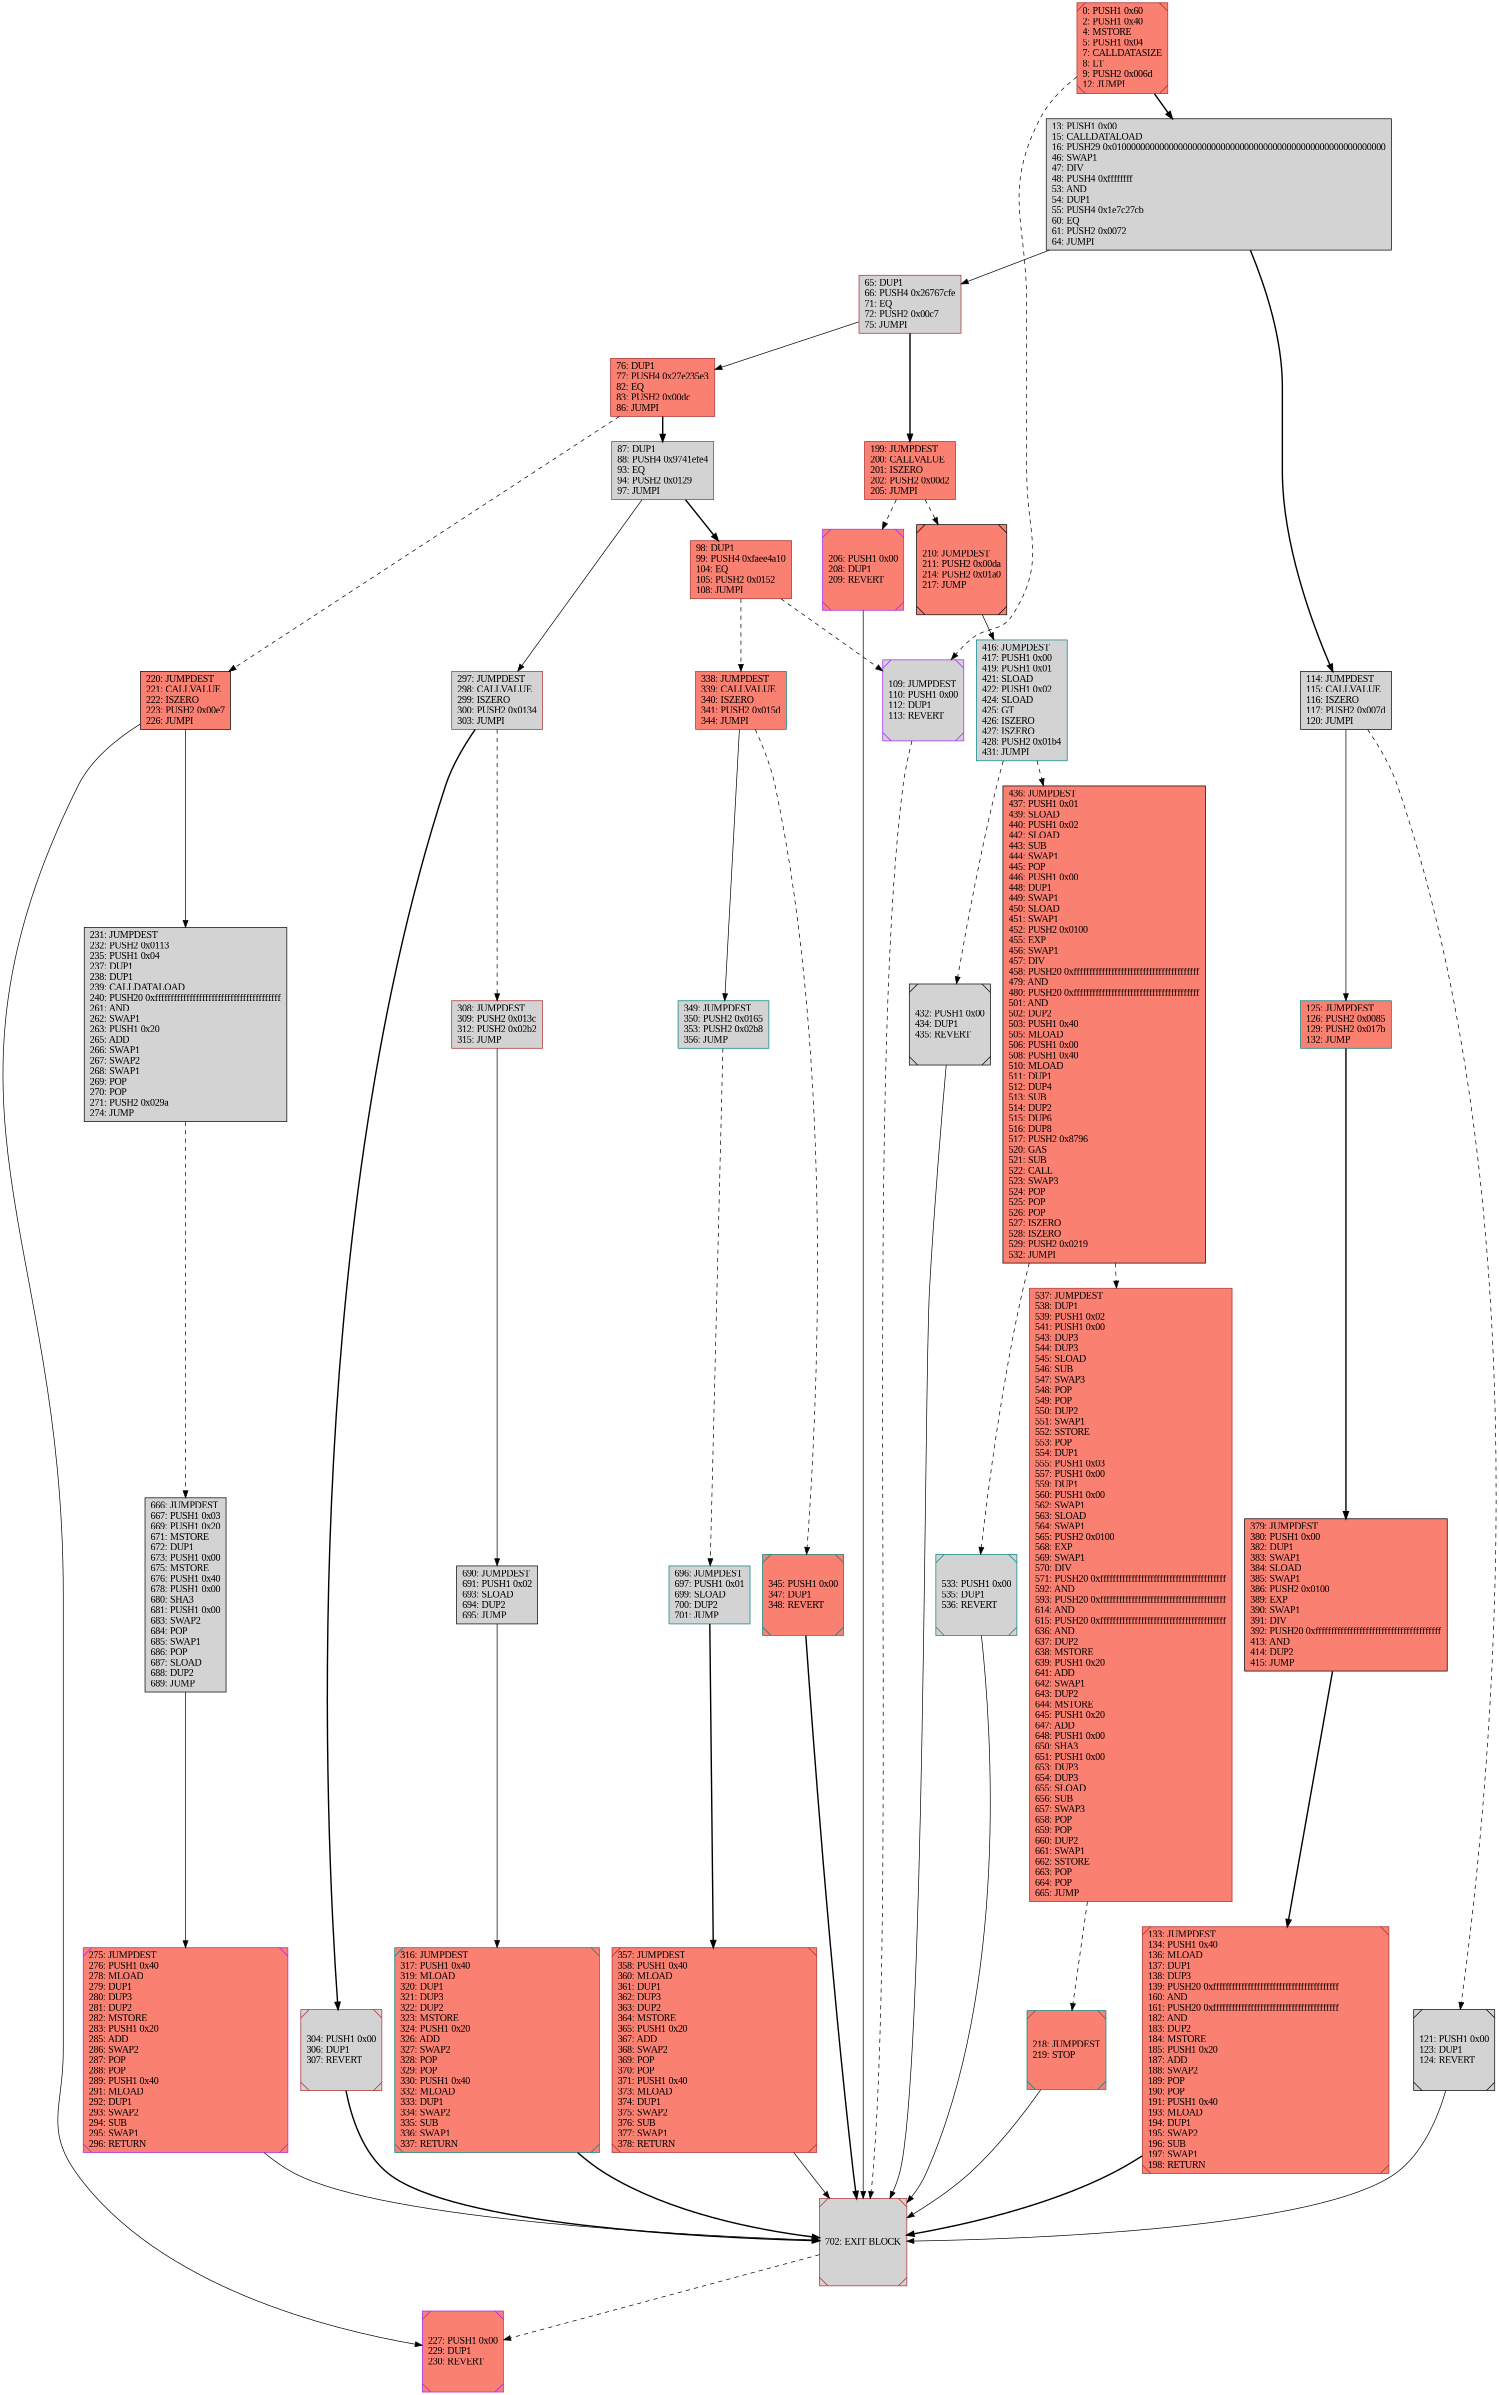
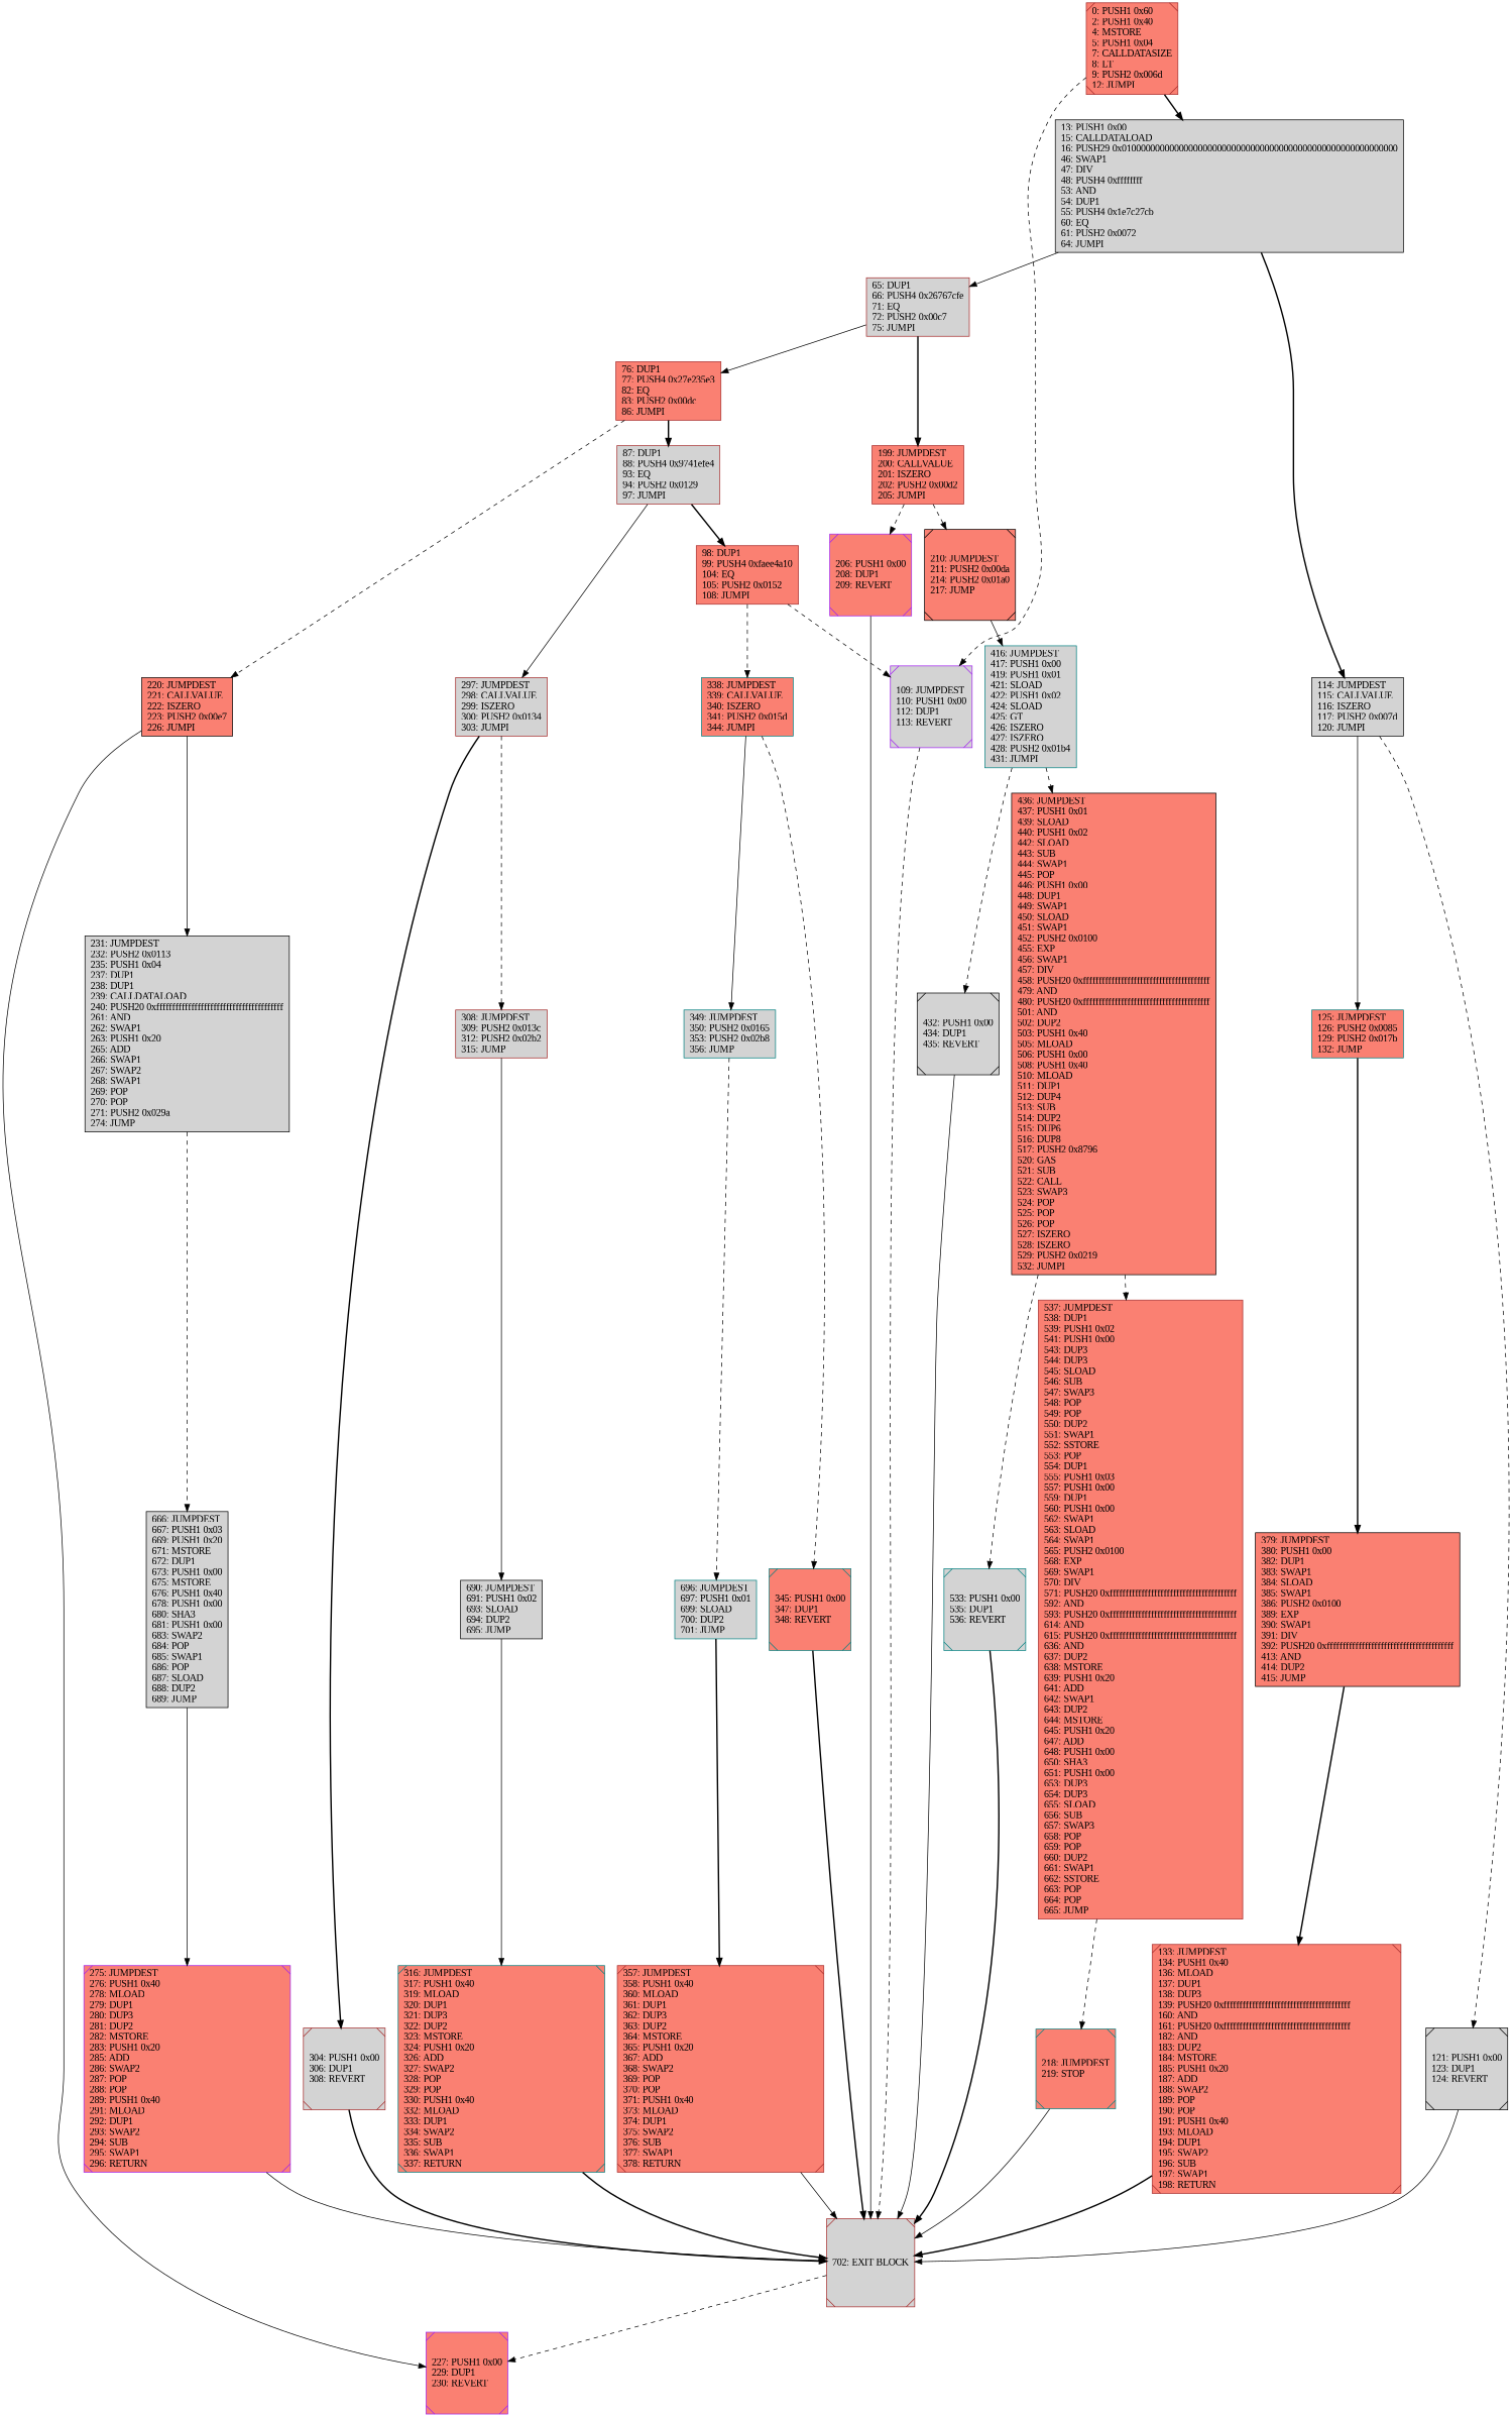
  digraph {
    fontname="Liberation Serif"
    rankdir=UD
    node [color=brown fillcolor=salmon fontcolor=black fontname="Liberation Serif" shape=box style=filled]
    edge [fontname="Liberation Serif" style=dashed]
    n1 [color=black fillcolor=lightgrey label="666: JUMPDEST\l667: PUSH1 0x03\l669: PUSH1 0x20\l671: MSTORE\l672: DUP1\l673: PUSH1 0x00\l675: MSTORE\l676: PUSH1 0x40\l678: PUSH1 0x00\l680: SHA3\l681: PUSH1 0x00\l683: SWAP2\l684: POP\l685: SWAP1\l686: POP\l687: SLOAD\l688: DUP2\l689: JUMP\l"]
    n2 [color=purple label="275: JUMPDEST\l276: PUSH1 0x40\l278: MLOAD\l279: DUP1\l280: DUP3\l281: DUP2\l282: MSTORE\l283: PUSH1 0x20\l285: ADD\l286: SWAP2\l287: POP\l288: POP\l289: PUSH1 0x40\l291: MLOAD\l292: DUP1\l293: SWAP2\l294: SUB\l295: SWAP1\l296: RETURN\l" shape=Msquare]
    n3 [fillcolor=lightgrey label="702: EXIT BLOCK\l" shape=Msquare]
    n4 [label="537: JUMPDEST\l538: DUP1\l539: PUSH1 0x02\l541: PUSH1 0x00\l543: DUP3\l544: DUP3\l545: SLOAD\l546: SUB\l547: SWAP3\l548: POP\l549: POP\l550: DUP2\l551: SWAP1\l552: SSTORE\l553: POP\l554: DUP1\l555: PUSH1 0x03\l557: PUSH1 0x00\l559: DUP1\l560: PUSH1 0x00\l562: SWAP1\l563: SLOAD\l564: SWAP1\l565: PUSH2 0x0100\l568: EXP\l569: SWAP1\l570: DIV\l571: PUSH20 0xffffffffffffffffffffffffffffffffffffffff\l592: AND\l593: PUSH20 0xffffffffffffffffffffffffffffffffffffffff\l614: AND\l615: PUSH20 0xffffffffffffffffffffffffffffffffffffffff\l636: AND\l637: DUP2\l638: MSTORE\l639: PUSH1 0x20\l641: ADD\l642: SWAP1\l643: DUP2\l644: MSTORE\l645: PUSH1 0x20\l647: ADD\l648: PUSH1 0x00\l650: SHA3\l651: PUSH1 0x00\l653: DUP3\l654: DUP3\l655: SLOAD\l656: SUB\l657: SWAP3\l658: POP\l659: POP\l660: DUP2\l661: SWAP1\l662: SSTORE\l663: POP\l664: POP\l665: JUMP\l"]
    n5 [color=teal label="218: JUMPDEST\l219: STOP\l" shape=Msquare]
    n6 [color=purple label="227: PUSH1 0x00\l229: DUP1\l230: REVERT\l" shape=Msquare]
    n7 [color=teal label="338: JUMPDEST\l339: CALLVALUE\l340: ISZERO\l341: PUSH2 0x015d\l344: JUMPI\l"]
    n8 [color=teal fillcolor=lightgrey label="349: JUMPDEST\l350: PUSH2 0x0165\l353: PUSH2 0x02b8\l356: JUMP\l"]
    n9 [color=teal label="345: PUSH1 0x00\l347: DUP1\l348: REVERT\l" shape=Msquare]
    n10 [color=teal fillcolor=lightgrey label="696: JUMPDEST\l697: PUSH1 0x01\l699: SLOAD\l700: DUP2\l701: JUMP\l"]
    n11 [color=black fillcolor=lightgrey label="231: JUMPDEST\l232: PUSH2 0x0113\l235: PUSH1 0x04\l237: DUP1\l238: DUP1\l239: CALLDATALOAD\l240: PUSH20 0xffffffffffffffffffffffffffffffffffffffff\l261: AND\l262: SWAP1\l263: PUSH1 0x20\l265: ADD\l266: SWAP1\l267: SWAP2\l268: SWAP1\l269: POP\l270: POP\l271: PUSH2 0x029a\l274: JUMP\l"]
    n12 [label="199: JUMPDEST\l200: CALLVALUE\l201: ISZERO\l202: PUSH2 0x00d2\l205: JUMPI\l"]
    n13 [color=purple label="206: PUSH1 0x00\l208: DUP1\l209: REVERT\l" shape=Msquare]
    n14 [color=black label="210: JUMPDEST\l211: PUSH2 0x00da\l214: PUSH2 0x01a0\l217: JUMP\l" shape=Msquare]
    n15 [color=teal fillcolor=lightgrey label="416: JUMPDEST\l417: PUSH1 0x00\l419: PUSH1 0x01\l421: SLOAD\l422: PUSH1 0x02\l424: SLOAD\l425: GT\l426: ISZERO\l427: ISZERO\l428: PUSH2 0x01b4\l431: JUMPI\l"]
    n16 [color=black label="220: JUMPDEST\l221: CALLVALUE\l222: ISZERO\l223: PUSH2 0x00e7\l226: JUMPI\l"]
    n17 [color=black label="379: JUMPDEST\l380: PUSH1 0x00\l382: DUP1\l383: SWAP1\l384: SLOAD\l385: SWAP1\l386: PUSH2 0x0100\l389: EXP\l390: SWAP1\l391: DIV\l392: PUSH20 0xffffffffffffffffffffffffffffffffffffffff\l413: AND\l414: DUP2\l415: JUMP\l"]
    n18 [label="133: JUMPDEST\l134: PUSH1 0x40\l136: MLOAD\l137: DUP1\l138: DUP3\l139: PUSH20 0xffffffffffffffffffffffffffffffffffffffff\l160: AND\l161: PUSH20 0xffffffffffffffffffffffffffffffffffffffff\l182: AND\l183: DUP2\l184: MSTORE\l185: PUSH1 0x20\l187: ADD\l188: SWAP2\l189: POP\l190: POP\l191: PUSH1 0x40\l193: MLOAD\l194: DUP1\l195: SWAP2\l196: SUB\l197: SWAP1\l198: RETURN\l" shape=Msquare]
    n19 [color=black fillcolor=lightgrey label="690: JUMPDEST\l691: PUSH1 0x02\l693: SLOAD\l694: DUP2\l695: JUMP\l"]
    n20 [color=teal label="316: JUMPDEST\l317: PUSH1 0x40\l319: MLOAD\l320: DUP1\l321: DUP3\l322: DUP2\l323: MSTORE\l324: PUSH1 0x20\l326: ADD\l327: SWAP2\l328: POP\l329: POP\l330: PUSH1 0x40\l332: MLOAD\l333: DUP1\l334: SWAP2\l335: SUB\l336: SWAP1\l337: RETURN\l" shape=Msquare]
    n21 [fillcolor=lightgrey label="308: JUMPDEST\l309: PUSH2 0x013c\l312: PUSH2 0x02b2\l315: JUMP\l"]
    n22 [fillcolor=lightgrey label="297: JUMPDEST\l298: CALLVALUE\l299: ISZERO\l300: PUSH2 0x0134\l303: JUMPI\l"]
-   n23 [fillcolor=lightgrey label="304: PUSH1 0x00\l306: DUP1\l307: REVERT\l" shape=Msquare]
+   n23 [fillcolor=lightgrey label="304: PUSH1 0x00\l306: DUP1\l308: REVERT\l" shape=Msquare]
    n24 [color=teal label="125: JUMPDEST\l126: PUSH2 0x0085\l129: PUSH2 0x017b\l132: JUMP\l"]
    n25 [color=black fillcolor=lightgrey label="432: PUSH1 0x00\l434: DUP1\l435: REVERT\l" shape=Msquare]
    n26 [label="357: JUMPDEST\l358: PUSH1 0x40\l360: MLOAD\l361: DUP1\l362: DUP3\l363: DUP2\l364: MSTORE\l365: PUSH1 0x20\l367: ADD\l368: SWAP2\l369: POP\l370: POP\l371: PUSH1 0x40\l373: MLOAD\l374: DUP1\l375: SWAP2\l376: SUB\l377: SWAP1\l378: RETURN\l" shape=Msquare]
    n27 [color=black fillcolor=lightgrey label="114: JUMPDEST\l115: CALLVALUE\l116: ISZERO\l117: PUSH2 0x007d\l120: JUMPI\l"]
    n28 [color=black fillcolor=lightgrey label="121: PUSH1 0x00\l123: DUP1\l124: REVERT\l" shape=Msquare]
    n29 [color=black label="436: JUMPDEST\l437: PUSH1 0x01\l439: SLOAD\l440: PUSH1 0x02\l442: SLOAD\l443: SUB\l444: SWAP1\l445: POP\l446: PUSH1 0x00\l448: DUP1\l449: SWAP1\l450: SLOAD\l451: SWAP1\l452: PUSH2 0x0100\l455: EXP\l456: SWAP1\l457: DIV\l458: PUSH20 0xffffffffffffffffffffffffffffffffffffffff\l479: AND\l480: PUSH20 0xffffffffffffffffffffffffffffffffffffffff\l501: AND\l502: DUP2\l503: PUSH1 0x40\l505: MLOAD\l506: PUSH1 0x00\l508: PUSH1 0x40\l510: MLOAD\l511: DUP1\l512: DUP4\l513: SUB\l514: DUP2\l515: DUP6\l516: DUP8\l517: PUSH2 0x8796\l520: GAS\l521: SUB\l522: CALL\l523: SWAP3\l524: POP\l525: POP\l526: POP\l527: ISZERO\l528: ISZERO\l529: PUSH2 0x0219\l532: JUMPI\l"]
    n30 [color=teal fillcolor=lightgrey label="533: PUSH1 0x00\l535: DUP1\l536: REVERT\l" shape=Msquare]
    n31 [fillcolor=lightgrey label="65: DUP1\l66: PUSH4 0x26767cfe\l71: EQ\l72: PUSH2 0x00c7\l75: JUMPI\l"]
    n32 [label="76: DUP1\l77: PUSH4 0x27e235e3\l82: EQ\l83: PUSH2 0x00dc\l86: JUMPI\l"]
    n33 [fillcolor=lightgrey label="87: DUP1\l88: PUSH4 0x9741efe4\l93: EQ\l94: PUSH2 0x0129\l97: JUMPI\l"]
    n34 [color=black fillcolor=lightgrey label="13: PUSH1 0x00\l15: CALLDATALOAD\l16: PUSH29 0x0100000000000000000000000000000000000000000000000000000000\l46: SWAP1\l47: DIV\l48: PUSH4 0xffffffff\l53: AND\l54: DUP1\l55: PUSH4 0x1e7c27cb\l60: EQ\l61: PUSH2 0x0072\l64: JUMPI\l"]
    n35 [label="0: PUSH1 0x60\l2: PUSH1 0x40\l4: MSTORE\l5: PUSH1 0x04\l7: CALLDATASIZE\l8: LT\l9: PUSH2 0x006d\l12: JUMPI\l" shape=Msquare]
    n36 [color=purple fillcolor=lightgrey label="109: JUMPDEST\l110: PUSH1 0x00\l112: DUP1\l113: REVERT\l" shape=Msquare]
    n37 [label="98: DUP1\l99: PUSH4 0xfaee4a10\l104: EQ\l105: PUSH2 0x0152\l108: JUMPI\l"]
    n1 -> n2 [style=solid]
    n2 -> n3 [style=solid]
    n3 -> n6
    n4 -> n5
    n5 -> n3 [style=solid]
    n7 -> n8 [style=solid]
    n7 -> n9
    n8 -> n10
    n9 -> n3 [style=bold]
    n10 -> n26 [style=bold]
    n11 -> n1
    n12 -> n13
    n12 -> n14
    n13 -> n3 [style=solid]
    n14 -> n15 [style=solid]
    n15 -> n25
    n15 -> n29
    n16 -> n6 [style=solid]
    n16 -> n11 [style=solid]
    n17 -> n18 [style=bold]
    n18 -> n3 [style=bold]
    n19 -> n20 [style=solid]
    n20 -> n3 [style=bold]
    n21 -> n19 [style=solid]
    n22 -> n21
    n22 -> n23 [style=bold]
    n23 -> n3 [style=bold]
    n24 -> n17 [style=bold]
    n25 -> n3 [style=solid]
    n26 -> n3 [style=solid]
    n27 -> n24 [style=solid]
    n27 -> n28
    n28 -> n3 [style=solid]
    n29 -> n4
    n29 -> n30
-   n30 -> n3 [style=solid]
+   n30 -> n3 [style=bold]
    n31 -> n12 [style=bold]
    n31 -> n32 [style=solid]
    n32 -> n16
    n32 -> n33 [style=bold]
    n33 -> n22 [style=solid]
    n33 -> n37 [style=bold]
    n34 -> n27 [style=bold]
    n34 -> n31 [style=solid]
    n35 -> n34 [style=bold]
    n35 -> n36
    n36 -> n3
    n37 -> n7
    n37 -> n36
  }
